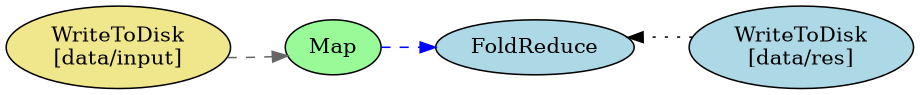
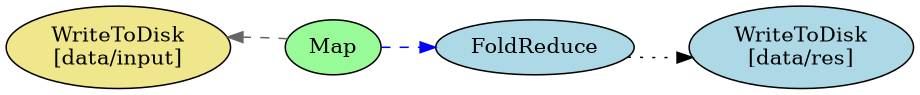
  digraph {
    rankdir=LR
    node [fillcolor=lightblue style=filled]
    edge [style=dashed]
    n1 [fillcolor=khaki label="WriteToDisk\n[data/input]"]
    n2 [fillcolor=palegreen label=Map]
    n3 [label=FoldReduce]
    n4 [label="WriteToDisk\n[data/res]"]
-   n1 -> n2 [color=gray40]
+   n2 -> n1 [color=gray40]
    n2 -> n3 [color=blue]
-   n4 -> n3 [color=black style=dotted]
+   n3 -> n4 [color=black style=dotted]
  }
